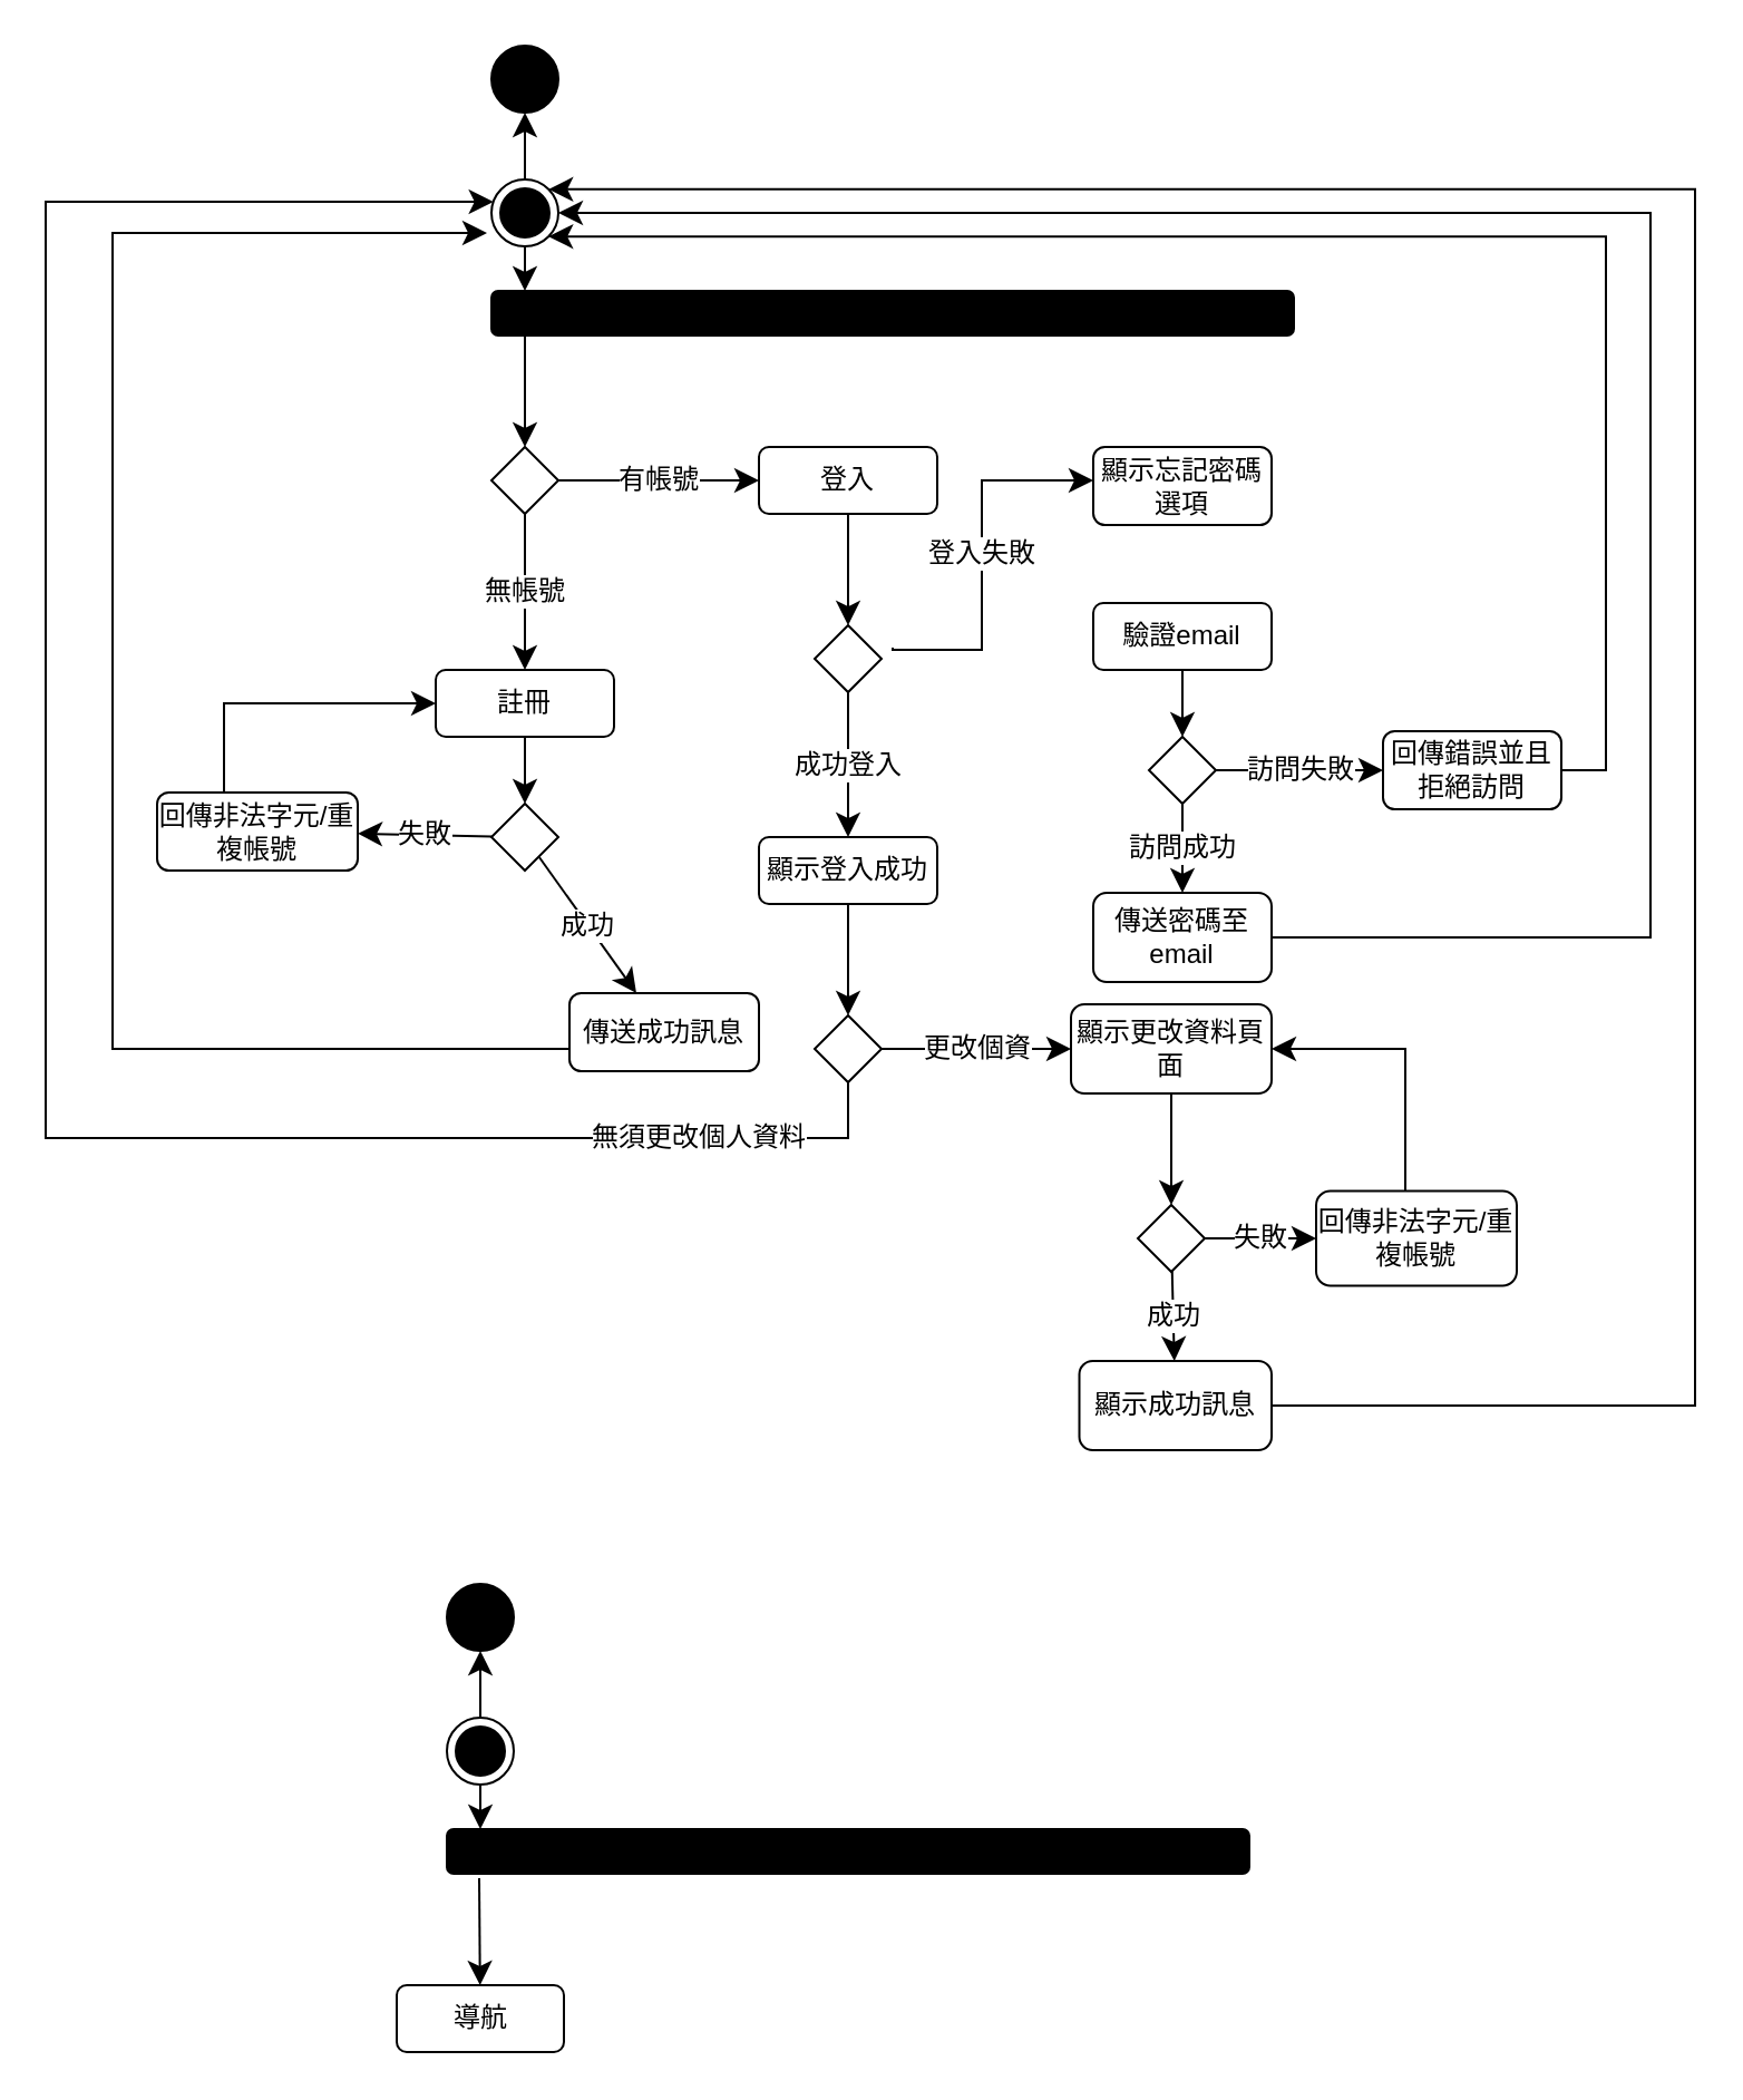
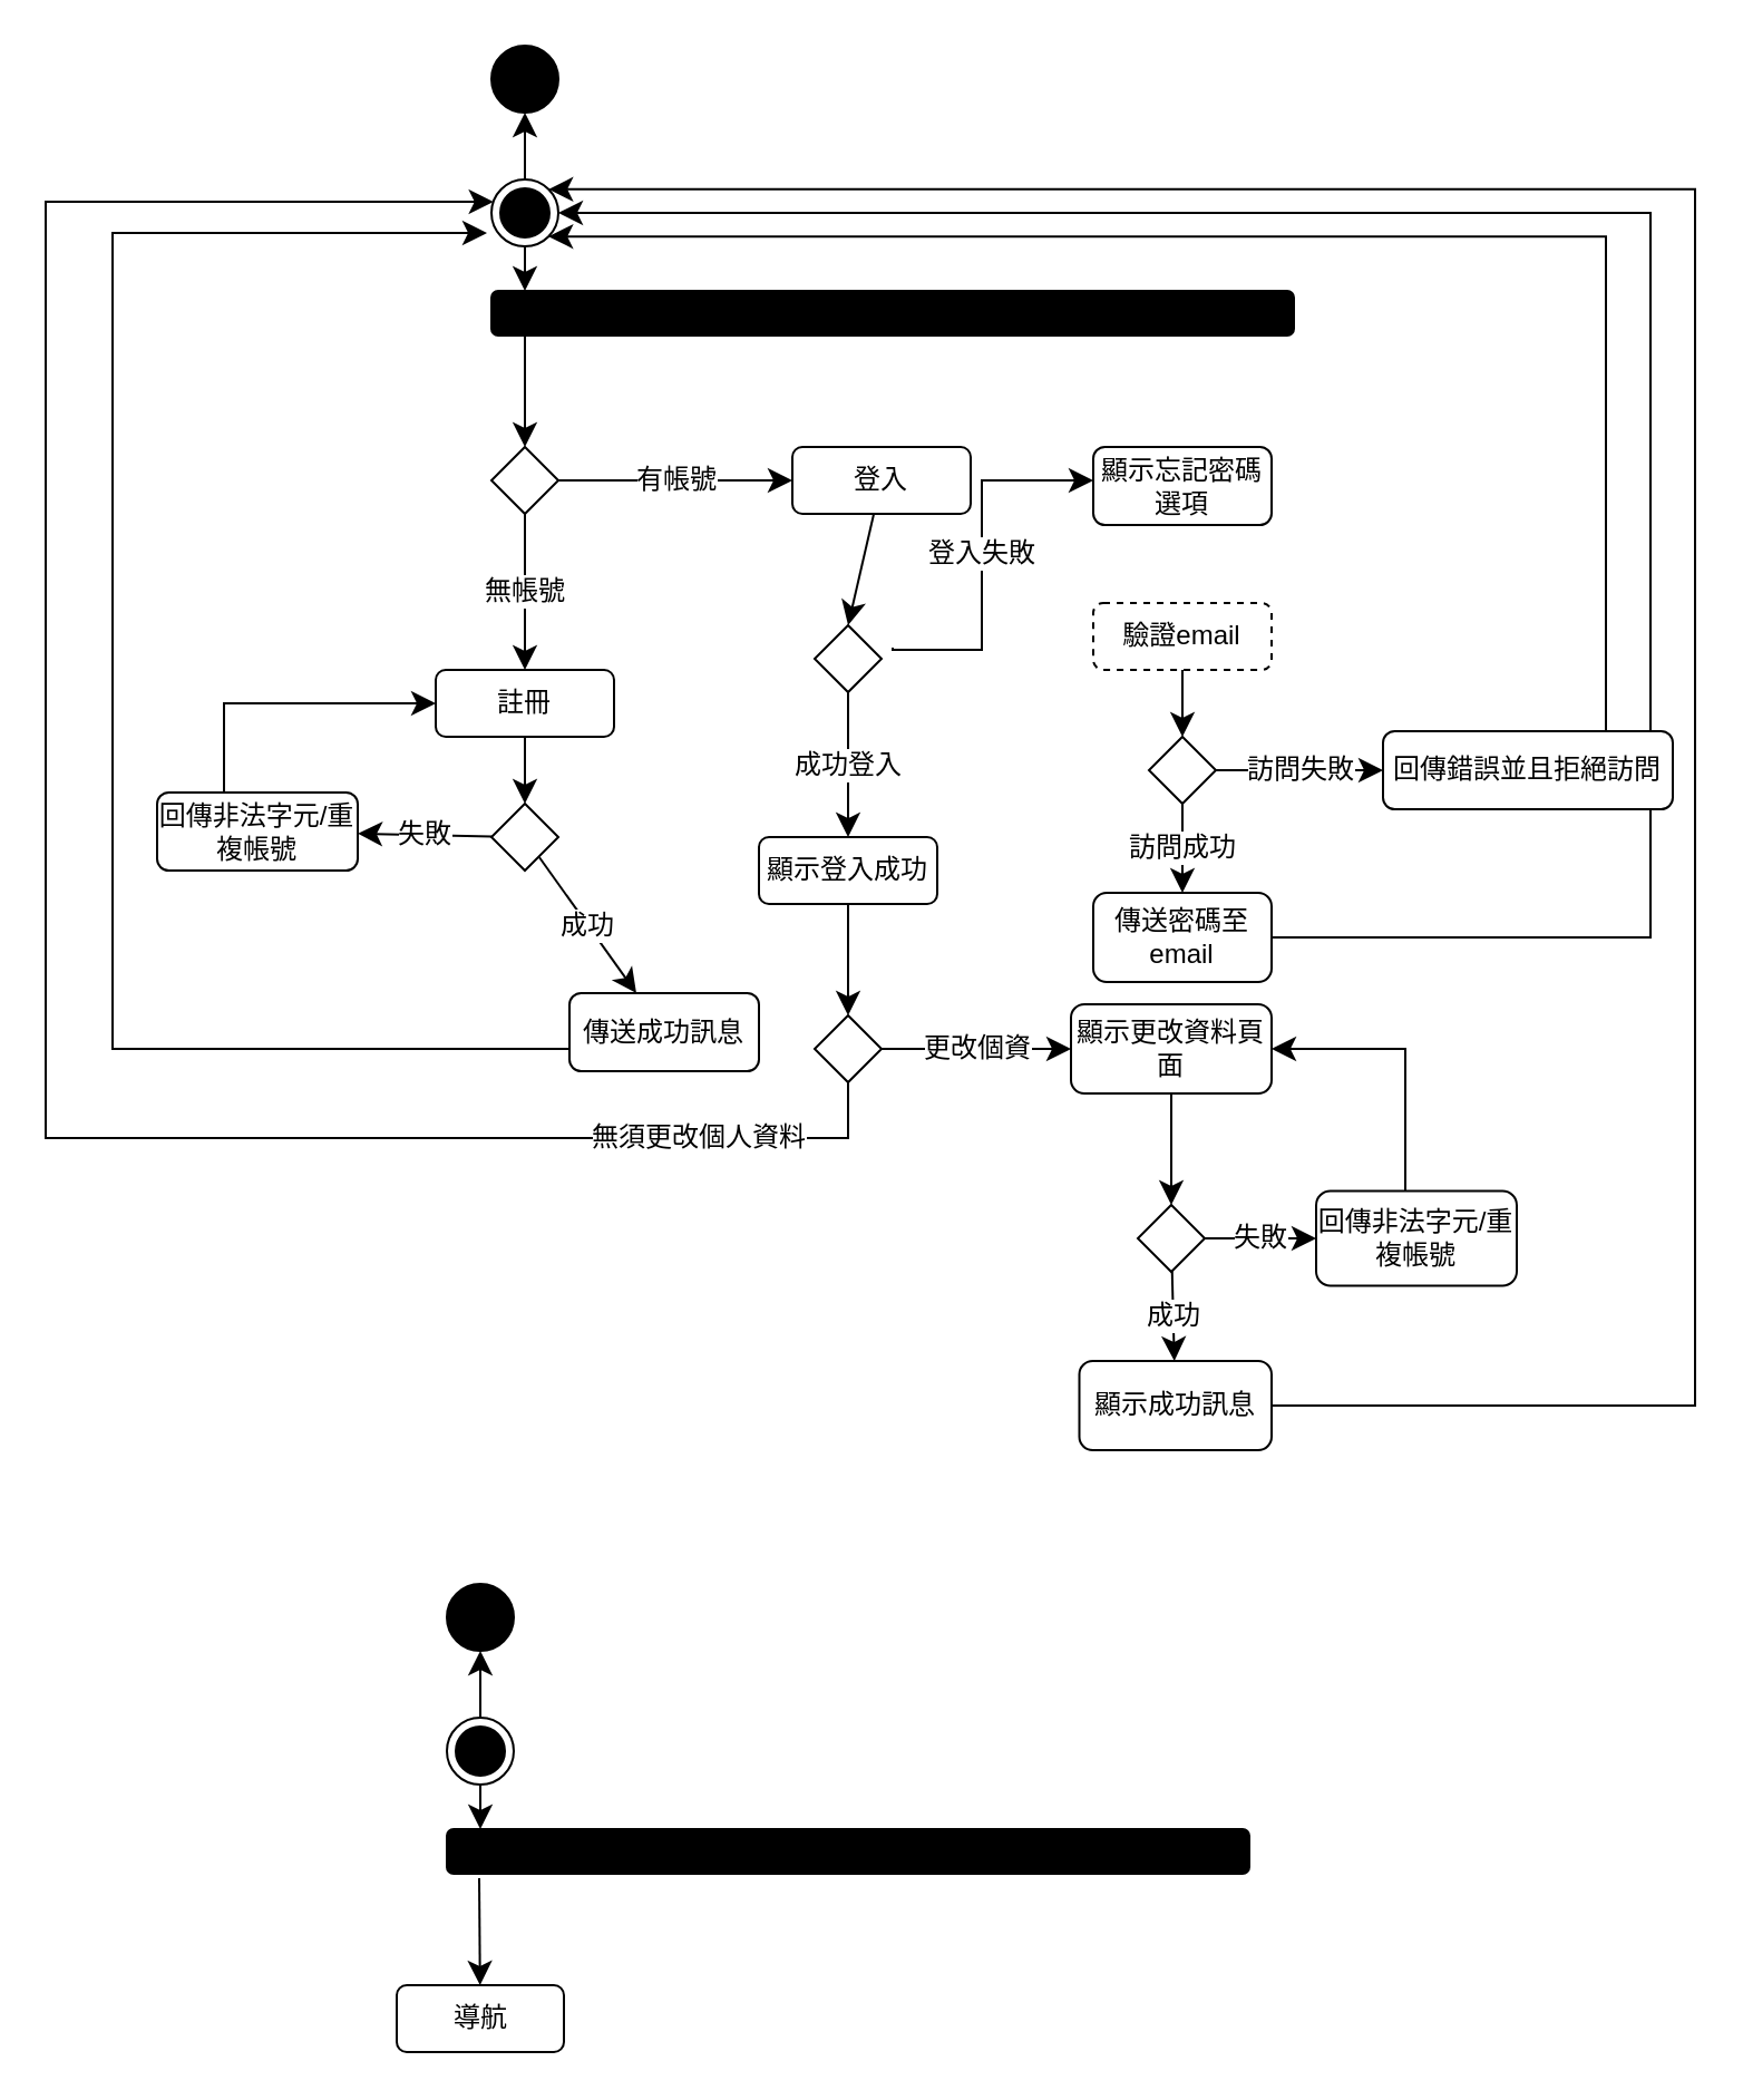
  <mxCell id="0" />
  <mxCell id="1" parent="0" />
  <mxCell id="2" style="edgeStyle=none;curved=1;rounded=0;orthogonalLoop=1;jettySize=auto;html=1;entryX=0.5;entryY=1;entryDx=0;entryDy=0;fontSize=12;startSize=8;endSize=8;" edge="1" parent="1" source="3" target="4"><mxGeometry relative="1" as="geometry" /></mxCell>
  <mxCell id="3" value="" style="ellipse;html=1;shape=endState;fillColor=#000000;strokeColor=#000000;" vertex="1" parent="1"><mxGeometry x="220" y="80" width="30" height="30" as="geometry" /></mxCell>
  <mxCell id="4" value="" style="ellipse;whiteSpace=wrap;html=1;aspect=fixed;fillColor=#000000;" vertex="1" parent="1"><mxGeometry x="220" y="20" width="30" height="30" as="geometry" /></mxCell>
  <mxCell id="5" style="edgeStyle=none;curved=1;rounded=0;orthogonalLoop=1;jettySize=auto;html=1;fontSize=12;startSize=8;endSize=8;entryX=0.5;entryY=0;entryDx=0;entryDy=0;" edge="1" parent="1" target="12"><mxGeometry relative="1" as="geometry"><mxPoint x="235" y="200" as="targetPoint" /><mxPoint x="235" y="140" as="sourcePoint" /></mxGeometry></mxCell>
  <mxCell id="6" value="" style="rounded=1;whiteSpace=wrap;html=1;fillColor=#000000;" vertex="1" parent="1"><mxGeometry x="220" y="130" width="360" height="20" as="geometry" /></mxCell>
  <mxCell id="7" style="edgeStyle=none;curved=1;rounded=0;orthogonalLoop=1;jettySize=auto;html=1;fontSize=12;startSize=8;endSize=8;" edge="1" parent="1" source="3"><mxGeometry relative="1" as="geometry"><mxPoint x="235" y="130" as="targetPoint" /></mxGeometry></mxCell>
  <mxCell id="8" style="edgeStyle=none;curved=1;rounded=0;orthogonalLoop=1;jettySize=auto;html=1;entryX=0.5;entryY=0;entryDx=0;entryDy=0;fontSize=12;startSize=8;endSize=8;" edge="1" parent="1" source="9" target="17"><mxGeometry relative="1" as="geometry" /></mxCell>
  <mxCell id="9" value="註冊" style="rounded=1;whiteSpace=wrap;html=1;" vertex="1" parent="1"><mxGeometry x="195" y="300" width="80" height="30" as="geometry" /></mxCell>
  <mxCell id="10" value="無帳號" style="edgeStyle=none;curved=1;rounded=0;orthogonalLoop=1;jettySize=auto;html=1;fontSize=12;startSize=8;endSize=8;" edge="1" parent="1" source="12" target="9"><mxGeometry relative="1" as="geometry" /></mxCell>
  <mxCell id="11" value="有帳號" style="edgeStyle=none;curved=1;rounded=0;orthogonalLoop=1;jettySize=auto;html=1;entryX=0;entryY=0.5;entryDx=0;entryDy=0;fontSize=12;startSize=8;endSize=8;" edge="1" parent="1" source="12" target="14"><mxGeometry relative="1" as="geometry"><mxPoint as="offset" /></mxGeometry></mxCell>
  <mxCell id="12" value="" style="rhombus;whiteSpace=wrap;html=1;" vertex="1" parent="1"><mxGeometry x="220" y="200" width="30" height="30" as="geometry" /></mxCell>
  <mxCell id="13" style="edgeStyle=none;curved=1;rounded=0;orthogonalLoop=1;jettySize=auto;html=1;fontSize=12;startSize=8;endSize=8;entryX=0.5;entryY=0;entryDx=0;entryDy=0;" edge="1" parent="1" source="14" target="24"><mxGeometry relative="1" as="geometry"><mxPoint x="380" y="280" as="targetPoint" /></mxGeometry></mxCell>
- <mxCell id="14" value="登入" style="rounded=1;whiteSpace=wrap;html=1;" vertex="1" parent="1"><mxGeometry x="340" y="200" width="80" height="30" as="geometry" /></mxCell>
+ <mxCell id="14" value="登入" style="rounded=1;whiteSpace=wrap;html=1;" vertex="1" parent="1"><mxGeometry x="355" y="200" width="80" height="30" as="geometry" /></mxCell>
  <mxCell id="15" value="成功" style="edgeStyle=none;curved=1;rounded=0;orthogonalLoop=1;jettySize=auto;html=1;fontSize=12;startSize=8;endSize=8;" edge="1" parent="1" source="17" target="19"><mxGeometry relative="1" as="geometry"><mxPoint x="235" y="440" as="targetPoint" /></mxGeometry></mxCell>
  <mxCell id="16" value="失敗" style="edgeStyle=none;curved=1;rounded=0;orthogonalLoop=1;jettySize=auto;html=1;fontSize=12;startSize=8;endSize=8;" edge="1" parent="1" source="17" target="21"><mxGeometry relative="1" as="geometry"><mxPoint x="170" y="375" as="targetPoint" /></mxGeometry></mxCell>
  <mxCell id="17" value="" style="rhombus;whiteSpace=wrap;html=1;" vertex="1" parent="1"><mxGeometry x="220" y="360" width="30" height="30" as="geometry" /></mxCell>
  <mxCell id="18" style="edgeStyle=orthogonalEdgeStyle;rounded=0;orthogonalLoop=1;jettySize=auto;html=1;fontSize=12;startSize=8;endSize=8;" edge="1" parent="1" source="19"><mxGeometry relative="1" as="geometry"><mxPoint x="218" y="104" as="targetPoint" /><Array as="points"><mxPoint x="50" y="470" /><mxPoint x="50" y="104" /></Array></mxGeometry></mxCell>
  <mxCell id="19" value="傳送成功訊息" style="rounded=1;whiteSpace=wrap;html=1;" vertex="1" parent="1"><mxGeometry x="255" y="445" width="85" height="35" as="geometry" /></mxCell>
  <mxCell id="20" style="edgeStyle=orthogonalEdgeStyle;rounded=0;orthogonalLoop=1;jettySize=auto;html=1;entryX=0;entryY=0.5;entryDx=0;entryDy=0;fontSize=12;startSize=8;endSize=8;" edge="1" parent="1" source="21" target="9"><mxGeometry relative="1" as="geometry"><Array as="points"><mxPoint x="100" y="315" /></Array></mxGeometry></mxCell>
  <mxCell id="21" value="回傳非法字元/重複帳號" style="rounded=1;whiteSpace=wrap;html=1;" vertex="1" parent="1"><mxGeometry x="70" y="355" width="90" height="35" as="geometry" /></mxCell>
  <mxCell id="22" value="成功登入" style="edgeStyle=none;curved=1;rounded=0;orthogonalLoop=1;jettySize=auto;html=1;fontSize=12;startSize=8;endSize=8;" edge="1" parent="1" source="24" target="26"><mxGeometry relative="1" as="geometry"><mxPoint x="380" y="370" as="targetPoint" /><Array as="points"><mxPoint x="380" y="370" /></Array></mxGeometry></mxCell>
  <mxCell id="23" value="登入失敗" style="edgeStyle=orthogonalEdgeStyle;rounded=0;orthogonalLoop=1;jettySize=auto;html=1;fontSize=12;startSize=8;endSize=8;" edge="1" parent="1" target="27"><mxGeometry relative="1" as="geometry"><mxPoint x="470" y="295" as="targetPoint" /><mxPoint x="400" y="290" as="sourcePoint" /><Array as="points"><mxPoint x="400" y="291" /><mxPoint x="440" y="291" /><mxPoint x="440" y="215" /></Array></mxGeometry></mxCell>
  <mxCell id="24" value="" style="rhombus;whiteSpace=wrap;html=1;" vertex="1" parent="1"><mxGeometry x="365" y="280" width="30" height="30" as="geometry" /></mxCell>
  <mxCell id="25" style="edgeStyle=none;curved=1;rounded=0;orthogonalLoop=1;jettySize=auto;html=1;fontSize=12;startSize=8;endSize=8;" edge="1" parent="1" source="26" target="30"><mxGeometry relative="1" as="geometry"><mxPoint x="380" y="480" as="targetPoint" /></mxGeometry></mxCell>
  <mxCell id="26" value="顯示登入成功" style="rounded=1;whiteSpace=wrap;html=1;" vertex="1" parent="1"><mxGeometry x="340" y="375" width="80" height="30" as="geometry" /></mxCell>
  <mxCell id="27" value="顯示忘記密碼選項" style="rounded=1;whiteSpace=wrap;html=1;" vertex="1" parent="1"><mxGeometry x="490" y="200" width="80" height="35" as="geometry" /></mxCell>
  <mxCell id="28" value="無須更改個人資料" style="edgeStyle=orthogonalEdgeStyle;rounded=0;orthogonalLoop=1;jettySize=auto;html=1;fontSize=12;startSize=8;endSize=8;" edge="1" parent="1" source="30" target="3"><mxGeometry x="-0.817" relative="1" as="geometry"><mxPoint x="380" y="560" as="targetPoint" /><Array as="points"><mxPoint x="380" y="510" /><mxPoint x="20" y="510" /><mxPoint x="20" y="90" /></Array><mxPoint as="offset" /></mxGeometry></mxCell>
  <mxCell id="29" value="更改個資" style="edgeStyle=none;curved=1;rounded=0;orthogonalLoop=1;jettySize=auto;html=1;fontSize=12;startSize=8;endSize=8;" edge="1" parent="1" source="30" target="32"><mxGeometry relative="1" as="geometry"><mxPoint x="420" y="500" as="targetPoint" /></mxGeometry></mxCell>
  <mxCell id="30" value="" style="rhombus;whiteSpace=wrap;html=1;" vertex="1" parent="1"><mxGeometry x="365" y="455" width="30" height="30" as="geometry" /></mxCell>
  <mxCell id="31" style="edgeStyle=none;curved=1;rounded=0;orthogonalLoop=1;jettySize=auto;html=1;fontSize=12;startSize=8;endSize=8;" edge="1" parent="1" source="32" target="35"><mxGeometry relative="1" as="geometry"><mxPoint x="525" y="530" as="targetPoint" /></mxGeometry></mxCell>
  <mxCell id="32" value="顯示更改資料頁面" style="rounded=1;whiteSpace=wrap;html=1;" vertex="1" parent="1"><mxGeometry x="480" y="450" width="90" height="40" as="geometry" /></mxCell>
  <mxCell id="33" value="成功" style="edgeStyle=none;curved=1;rounded=0;orthogonalLoop=1;jettySize=auto;html=1;fontSize=12;startSize=8;endSize=8;" edge="1" parent="1" source="35" target="37"><mxGeometry relative="1" as="geometry"><mxPoint x="525" y="600" as="targetPoint" /></mxGeometry></mxCell>
  <mxCell id="34" value="失敗" style="edgeStyle=none;curved=1;rounded=0;orthogonalLoop=1;jettySize=auto;html=1;fontSize=12;startSize=8;endSize=8;" edge="1" parent="1" source="35" target="39"><mxGeometry relative="1" as="geometry"><mxPoint x="580" y="555" as="targetPoint" /></mxGeometry></mxCell>
  <mxCell id="35" value="" style="rhombus;whiteSpace=wrap;html=1;" vertex="1" parent="1"><mxGeometry x="510" y="540" width="30" height="30" as="geometry" /></mxCell>
  <mxCell id="36" style="edgeStyle=orthogonalEdgeStyle;rounded=0;orthogonalLoop=1;jettySize=auto;html=1;fontSize=12;startSize=8;endSize=8;entryX=1;entryY=0;entryDx=0;entryDy=0;" edge="1" parent="1" source="37" target="3"><mxGeometry relative="1" as="geometry"><Array as="points"><mxPoint x="760" y="630" /><mxPoint x="760" y="84" /></Array></mxGeometry></mxCell>
  <mxCell id="37" value="顯示成功訊息" style="rounded=1;whiteSpace=wrap;html=1;" vertex="1" parent="1"><mxGeometry x="483.75" y="610" width="86.25" height="40" as="geometry" /></mxCell>
  <mxCell id="38" style="edgeStyle=orthogonalEdgeStyle;rounded=0;orthogonalLoop=1;jettySize=auto;html=1;entryX=1;entryY=0.5;entryDx=0;entryDy=0;fontSize=12;startSize=8;endSize=8;" edge="1" parent="1" source="39" target="32"><mxGeometry relative="1" as="geometry"><Array as="points"><mxPoint x="630" y="470" /></Array></mxGeometry></mxCell>
  <mxCell id="39" value="回傳非法字元/重複帳號" style="rounded=1;whiteSpace=wrap;html=1;" vertex="1" parent="1"><mxGeometry x="590" y="533.75" width="90" height="42.5" as="geometry" /></mxCell>
  <mxCell id="40" style="edgeStyle=none;curved=1;rounded=0;orthogonalLoop=1;jettySize=auto;html=1;fontSize=12;startSize=8;endSize=8;" edge="1" parent="1" source="41" target="44"><mxGeometry relative="1" as="geometry"><mxPoint x="530" y="330" as="targetPoint" /></mxGeometry></mxCell>
- <mxCell id="41" value="驗證email" style="rounded=1;whiteSpace=wrap;html=1;" vertex="1" parent="1"><mxGeometry x="490" y="270" width="80" height="30" as="geometry" /></mxCell>
+ <mxCell id="41" value="驗證email" style="rounded=1;whiteSpace=wrap;html=1;dashed=1;" vertex="1" parent="1"><mxGeometry x="490" y="270" width="80" height="30" as="geometry" /></mxCell>
  <mxCell id="42" value="訪問成功" style="edgeStyle=none;curved=1;rounded=0;orthogonalLoop=1;jettySize=auto;html=1;fontSize=12;startSize=8;endSize=8;" edge="1" parent="1" source="44" target="46"><mxGeometry relative="1" as="geometry"><mxPoint x="530" y="390" as="targetPoint" /></mxGeometry></mxCell>
  <mxCell id="43" value="訪問失敗" style="edgeStyle=none;curved=1;rounded=0;orthogonalLoop=1;jettySize=auto;html=1;fontSize=12;startSize=8;endSize=8;" edge="1" parent="1" source="44" target="48"><mxGeometry relative="1" as="geometry"><mxPoint x="600" y="345" as="targetPoint" /></mxGeometry></mxCell>
  <mxCell id="44" value="" style="rhombus;whiteSpace=wrap;html=1;" vertex="1" parent="1"><mxGeometry x="515" y="330" width="30" height="30" as="geometry" /></mxCell>
  <mxCell id="45" style="edgeStyle=orthogonalEdgeStyle;rounded=0;orthogonalLoop=1;jettySize=auto;html=1;fontSize=12;startSize=8;endSize=8;entryX=1;entryY=0.5;entryDx=0;entryDy=0;" edge="1" parent="1" source="46" target="3"><mxGeometry relative="1" as="geometry"><mxPoint x="500" y="110" as="targetPoint" /><Array as="points"><mxPoint x="740" y="420" /><mxPoint x="740" y="95" /></Array></mxGeometry></mxCell>
  <mxCell id="46" value="傳送密碼至email" style="rounded=1;whiteSpace=wrap;html=1;" vertex="1" parent="1"><mxGeometry x="490" y="400" width="80" height="40" as="geometry" /></mxCell>
  <mxCell id="47" style="edgeStyle=orthogonalEdgeStyle;rounded=0;orthogonalLoop=1;jettySize=auto;html=1;fontSize=12;startSize=8;endSize=8;entryX=1;entryY=1;entryDx=0;entryDy=0;" edge="1" parent="1" source="48" target="3"><mxGeometry relative="1" as="geometry"><mxPoint x="246.8" y="120" as="targetPoint" /><Array as="points"><mxPoint x="720" y="345" /><mxPoint x="720" y="106" /></Array></mxGeometry></mxCell>
- <mxCell id="48" value="回傳錯誤並且拒絕訪問" style="rounded=1;whiteSpace=wrap;html=1;" vertex="1" parent="1"><mxGeometry x="620" y="327.5" width="80" height="35" as="geometry" /></mxCell>
+ <mxCell id="48" value="回傳錯誤並且拒絕訪問" style="rounded=1;whiteSpace=wrap;html=1;" vertex="1" parent="1"><mxGeometry x="620" y="327.5" width="130" height="35" as="geometry" /></mxCell>
  <mxCell id="49" style="edgeStyle=none;curved=1;rounded=0;orthogonalLoop=1;jettySize=auto;html=1;entryX=0.5;entryY=1;entryDx=0;entryDy=0;fontSize=12;startSize=8;endSize=8;" edge="1" parent="1" source="50" target="51"><mxGeometry relative="1" as="geometry" /></mxCell>
  <mxCell id="50" value="" style="ellipse;html=1;shape=endState;fillColor=#000000;strokeColor=#000000;" vertex="1" parent="1"><mxGeometry x="200" y="770" width="30" height="30" as="geometry" /></mxCell>
  <mxCell id="51" value="" style="ellipse;whiteSpace=wrap;html=1;aspect=fixed;fillColor=#000000;" vertex="1" parent="1"><mxGeometry x="200" y="710" width="30" height="30" as="geometry" /></mxCell>
  <mxCell id="52" value="" style="rounded=1;whiteSpace=wrap;html=1;fillColor=#000000;" vertex="1" parent="1"><mxGeometry x="200" y="820" width="360" height="20" as="geometry" /></mxCell>
  <mxCell id="53" style="edgeStyle=none;curved=1;rounded=0;orthogonalLoop=1;jettySize=auto;html=1;fontSize=12;startSize=8;endSize=8;" edge="1" parent="1" source="50"><mxGeometry relative="1" as="geometry"><mxPoint x="215" y="820" as="targetPoint" /></mxGeometry></mxCell>
  <mxCell id="54" value="" style="endArrow=classic;html=1;rounded=0;fontSize=12;startSize=8;endSize=8;curved=1;exitX=0.046;exitY=1.1;exitDx=0;exitDy=0;exitPerimeter=0;" edge="1" parent="1" target="55"><mxGeometry width="50" height="50" relative="1" as="geometry"><mxPoint x="214.5" y="842" as="sourcePoint" /><mxPoint x="215" y="890" as="targetPoint" /></mxGeometry></mxCell>
  <mxCell id="55" value="導航" style="rounded=1;whiteSpace=wrap;html=1;" vertex="1" parent="1"><mxGeometry x="177.5" y="890" width="75" height="30" as="geometry" /></mxCell>
